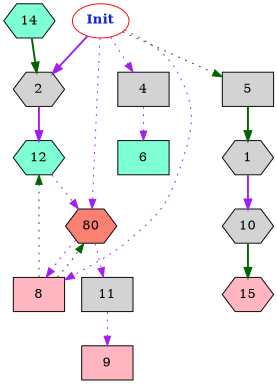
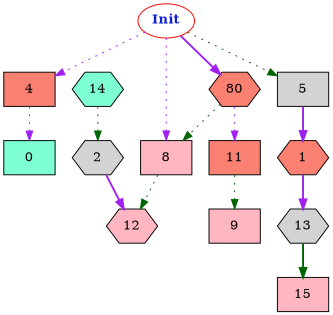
  digraph {
    node [fillcolor=lightgrey shape=hexagon style=filled]
    edge [color=purple style=dotted weight=2.0]
    n1 [color=red fontcolor="#1020d0" label=<<b>Init</b>> fillcolor="" shape="" style=""]
    2
-   4 [shape=box]
+   4 [fillcolor=salmon shape=box]
    8 [fillcolor=lightpink shape=box]
    n5 [fillcolor=salmon label=80]
    5 [shape=box]
-   12 [fillcolor=aquamarine]
-   6 [fillcolor=aquamarine shape=box]
-   11 [shape=box]
+   12 [fillcolor=lightpink]
+   6 [fillcolor=aquamarine shape=box label=0]
+   11 [fillcolor=salmon shape=box]
    14 [fillcolor=aquamarine]
-   1
-   13 [label=10]
+   1 [fillcolor=salmon]
+   13
    9 [fillcolor=lightpink shape=box]
-   15 [fillcolor=lightpink]
-   n1 -> 2 [style=bold weight=8.0]
+   15 [fillcolor=lightpink shape=box]
    n1 -> 4
    n1 -> 8
-   n1 -> n5 [weight=1.0]
+   n1 -> n5 [style=bold weight=1.0]
    n1 -> 5 [color=darkgreen]
    2 -> 12 [style=bold weight=8.0]
    4 -> 6 [weight=1.0]
-   8 -> n5 [color=darkgreen weight=9.0]
    8 -> 12 [color=darkgreen weight=8.0]
-   n5 -> 8 [weight=1.0]
+   n5 -> 8 [color=darkgreen weight=1.0]
    n5 -> 11 [weight=7.0]
-   5 -> 1 [color=darkgreen style=bold weight=4.0]
-   12 -> n5 [weight=9.0]
-   11 -> 9 [weight=6.0]
-   14 -> 2 [color=darkgreen style=bold weight=3.0]
+   5 -> 1 [style=bold weight=4.0]
+   11 -> 9 [color=darkgreen weight=6.0]
+   14 -> 2 [color=darkgreen weight=3.0]
    1 -> 13 [style=bold]
    13 -> 15 [color=darkgreen style=bold weight=7.0]
  }
